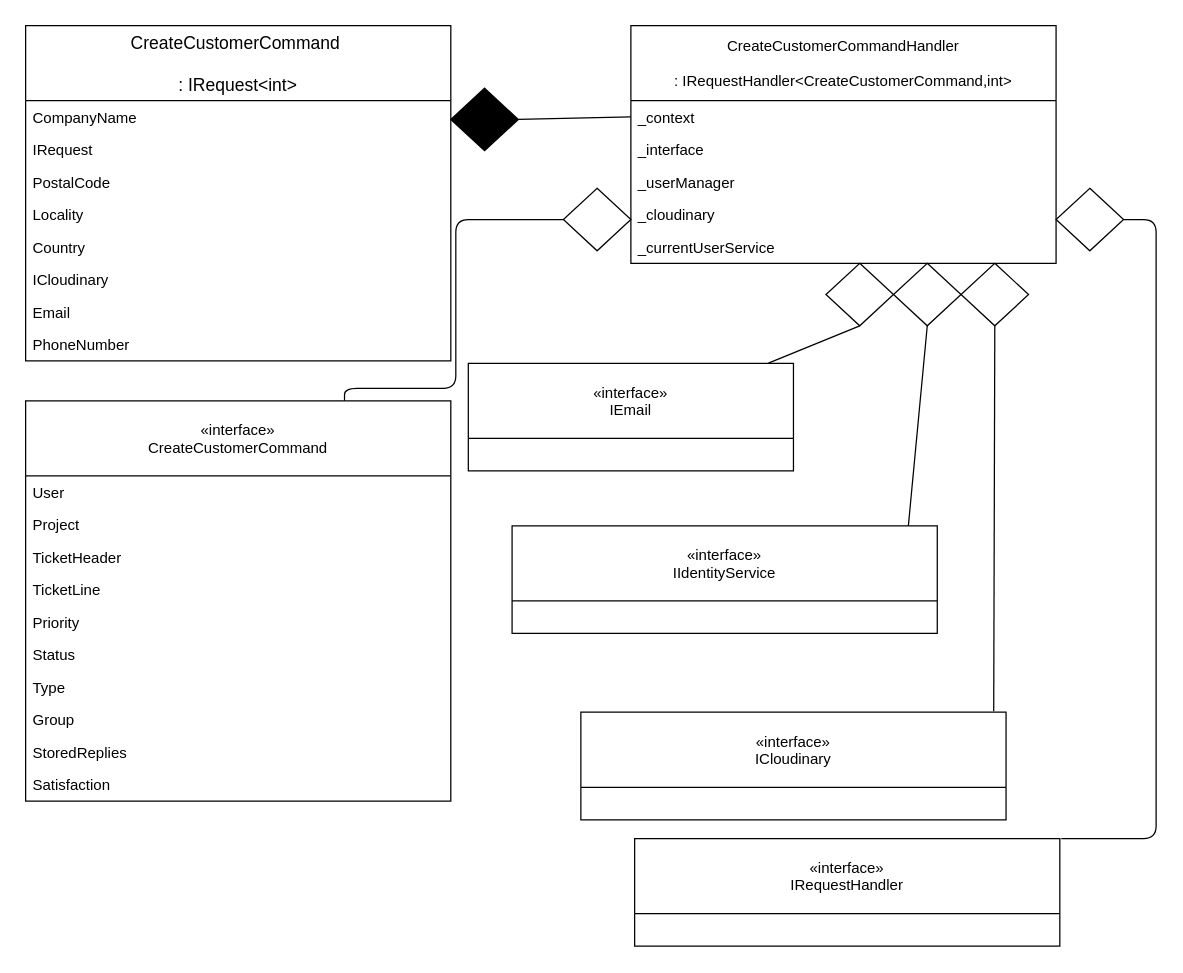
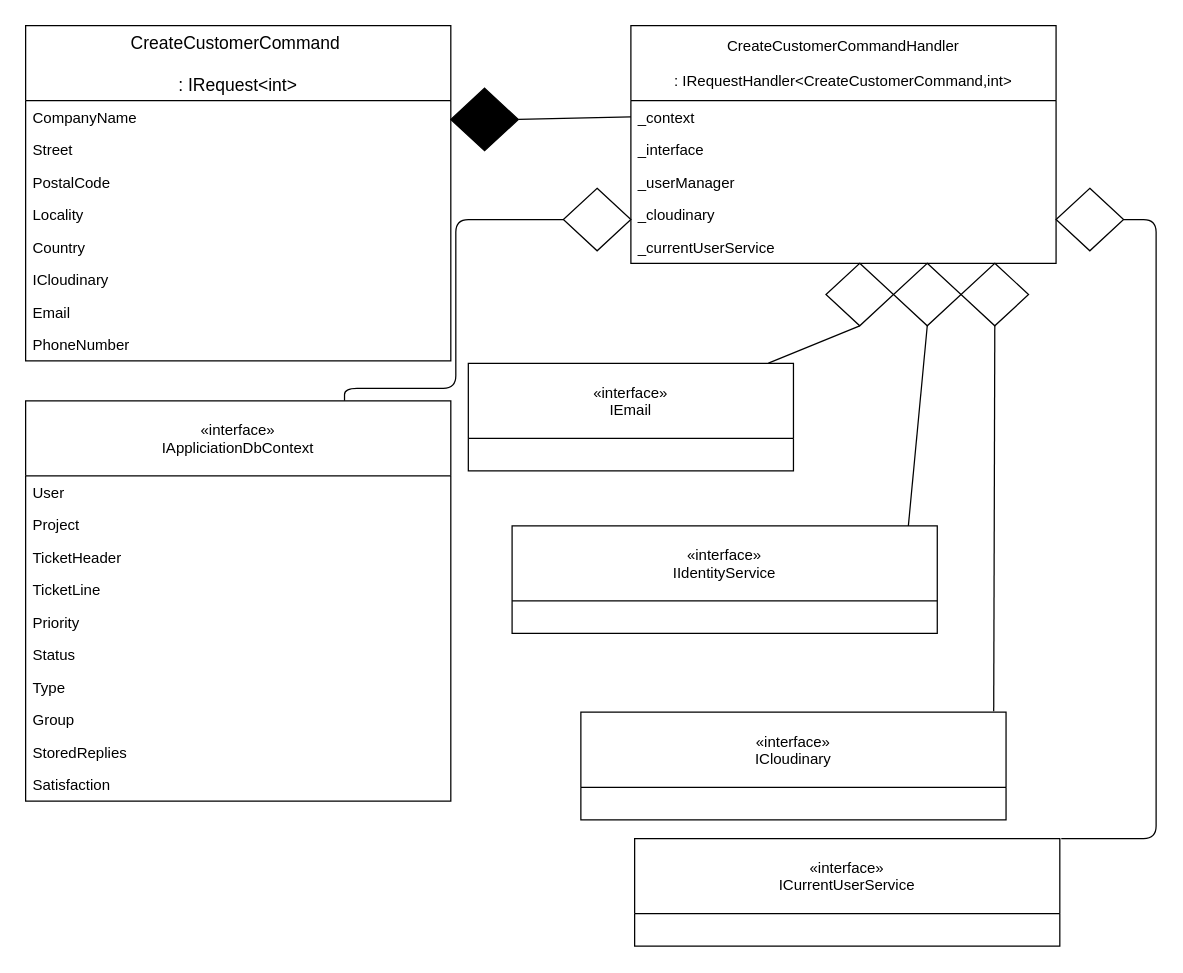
  <mxCell id="0" />
  <mxCell id="1" parent="0" />
- <mxCell id="2" value="«interface»&#10;CreateCustomerCommand" style="swimlane;fontStyle=0;childLayout=stackLayout;horizontal=1;startSize=60;fillColor=none;horizontalStack=0;resizeParent=1;resizeParentMax=0;resizeLast=0;collapsible=1;marginBottom=0;" vertex="1" parent="1"><mxGeometry x="20" y="320" width="340" height="320" as="geometry" /></mxCell>
+ <mxCell id="2" value="«interface»&#10;IAppliciationDbContext" style="swimlane;fontStyle=0;childLayout=stackLayout;horizontal=1;startSize=60;fillColor=none;horizontalStack=0;resizeParent=1;resizeParentMax=0;resizeLast=0;collapsible=1;marginBottom=0;" vertex="1" parent="1"><mxGeometry x="20" y="320" width="340" height="320" as="geometry" /></mxCell>
  <mxCell id="3" value="User" style="text;strokeColor=none;fillColor=none;align=left;verticalAlign=top;spacingLeft=4;spacingRight=4;overflow=hidden;rotatable=0;points=[[0,0.5],[1,0.5]];portConstraint=eastwest;" vertex="1" parent="2"><mxGeometry y="60" width="340" height="26" as="geometry" /></mxCell>
  <mxCell id="4" value="Project" style="text;strokeColor=none;fillColor=none;align=left;verticalAlign=top;spacingLeft=4;spacingRight=4;overflow=hidden;rotatable=0;points=[[0,0.5],[1,0.5]];portConstraint=eastwest;" vertex="1" parent="2"><mxGeometry y="86" width="340" height="26" as="geometry" /></mxCell>
  <mxCell id="5" value="TicketHeader" style="text;strokeColor=none;fillColor=none;align=left;verticalAlign=top;spacingLeft=4;spacingRight=4;overflow=hidden;rotatable=0;points=[[0,0.5],[1,0.5]];portConstraint=eastwest;" vertex="1" parent="2"><mxGeometry y="112" width="340" height="26" as="geometry" /></mxCell>
  <mxCell id="6" value="TicketLine" style="text;strokeColor=none;fillColor=none;align=left;verticalAlign=top;spacingLeft=4;spacingRight=4;overflow=hidden;rotatable=0;points=[[0,0.5],[1,0.5]];portConstraint=eastwest;" vertex="1" parent="2"><mxGeometry y="138" width="340" height="26" as="geometry" /></mxCell>
  <mxCell id="7" value="Priority" style="text;strokeColor=none;fillColor=none;align=left;verticalAlign=top;spacingLeft=4;spacingRight=4;overflow=hidden;rotatable=0;points=[[0,0.5],[1,0.5]];portConstraint=eastwest;" vertex="1" parent="2"><mxGeometry y="164" width="340" height="26" as="geometry" /></mxCell>
  <mxCell id="8" value="Status" style="text;strokeColor=none;fillColor=none;align=left;verticalAlign=top;spacingLeft=4;spacingRight=4;overflow=hidden;rotatable=0;points=[[0,0.5],[1,0.5]];portConstraint=eastwest;" vertex="1" parent="2"><mxGeometry y="190" width="340" height="26" as="geometry" /></mxCell>
  <mxCell id="9" value="Type" style="text;strokeColor=none;fillColor=none;align=left;verticalAlign=top;spacingLeft=4;spacingRight=4;overflow=hidden;rotatable=0;points=[[0,0.5],[1,0.5]];portConstraint=eastwest;" vertex="1" parent="2"><mxGeometry y="216" width="340" height="26" as="geometry" /></mxCell>
  <mxCell id="10" value="Group" style="text;strokeColor=none;fillColor=none;align=left;verticalAlign=top;spacingLeft=4;spacingRight=4;overflow=hidden;rotatable=0;points=[[0,0.5],[1,0.5]];portConstraint=eastwest;" vertex="1" parent="2"><mxGeometry y="242" width="340" height="26" as="geometry" /></mxCell>
  <mxCell id="11" value="StoredReplies" style="text;strokeColor=none;fillColor=none;align=left;verticalAlign=top;spacingLeft=4;spacingRight=4;overflow=hidden;rotatable=0;points=[[0,0.5],[1,0.5]];portConstraint=eastwest;" vertex="1" parent="2"><mxGeometry y="268" width="340" height="26" as="geometry" /></mxCell>
  <mxCell id="12" value="Satisfaction" style="text;strokeColor=none;fillColor=none;align=left;verticalAlign=top;spacingLeft=4;spacingRight=4;overflow=hidden;rotatable=0;points=[[0,0.5],[1,0.5]];portConstraint=eastwest;" vertex="1" parent="2"><mxGeometry y="294" width="340" height="26" as="geometry" /></mxCell>
  <mxCell id="13" value="CreateCustomerCommand &#10;&#10;: IRequest&lt;int&gt;" style="swimlane;fontStyle=0;childLayout=stackLayout;horizontal=1;startSize=60;horizontalStack=0;resizeParent=1;resizeParentMax=0;resizeLast=0;collapsible=1;marginBottom=0;align=center;fontSize=14;" vertex="1" parent="1"><mxGeometry x="20" y="20" width="340" height="268" as="geometry" /></mxCell>
  <mxCell id="14" value="CompanyName" style="text;strokeColor=none;fillColor=none;align=left;verticalAlign=top;spacingLeft=4;spacingRight=4;overflow=hidden;rotatable=0;points=[[0,0.5],[1,0.5]];portConstraint=eastwest;" vertex="1" parent="13"><mxGeometry y="60" width="340" height="26" as="geometry" /></mxCell>
- <mxCell id="15" value="IRequest" style="text;strokeColor=none;fillColor=none;align=left;verticalAlign=top;spacingLeft=4;spacingRight=4;overflow=hidden;rotatable=0;points=[[0,0.5],[1,0.5]];portConstraint=eastwest;" vertex="1" parent="13"><mxGeometry y="86" width="340" height="26" as="geometry" /></mxCell>
+ <mxCell id="15" value="Street" style="text;strokeColor=none;fillColor=none;align=left;verticalAlign=top;spacingLeft=4;spacingRight=4;overflow=hidden;rotatable=0;points=[[0,0.5],[1,0.5]];portConstraint=eastwest;" vertex="1" parent="13"><mxGeometry y="86" width="340" height="26" as="geometry" /></mxCell>
  <mxCell id="16" value="PostalCode" style="text;strokeColor=none;fillColor=none;align=left;verticalAlign=top;spacingLeft=4;spacingRight=4;overflow=hidden;rotatable=0;points=[[0,0.5],[1,0.5]];portConstraint=eastwest;" vertex="1" parent="13"><mxGeometry y="112" width="340" height="26" as="geometry" /></mxCell>
  <mxCell id="17" value="Locality" style="text;strokeColor=none;fillColor=none;align=left;verticalAlign=top;spacingLeft=4;spacingRight=4;overflow=hidden;rotatable=0;points=[[0,0.5],[1,0.5]];portConstraint=eastwest;" vertex="1" parent="13"><mxGeometry y="138" width="340" height="26" as="geometry" /></mxCell>
  <mxCell id="18" value="Country" style="text;strokeColor=none;fillColor=none;align=left;verticalAlign=top;spacingLeft=4;spacingRight=4;overflow=hidden;rotatable=0;points=[[0,0.5],[1,0.5]];portConstraint=eastwest;" vertex="1" parent="13"><mxGeometry y="164" width="340" height="26" as="geometry" /></mxCell>
  <mxCell id="19" value="ICloudinary" style="text;strokeColor=none;fillColor=none;align=left;verticalAlign=top;spacingLeft=4;spacingRight=4;overflow=hidden;rotatable=0;points=[[0,0.5],[1,0.5]];portConstraint=eastwest;" vertex="1" parent="13"><mxGeometry y="190" width="340" height="26" as="geometry" /></mxCell>
  <mxCell id="20" value="Email" style="text;strokeColor=none;fillColor=none;align=left;verticalAlign=top;spacingLeft=4;spacingRight=4;overflow=hidden;rotatable=0;points=[[0,0.5],[1,0.5]];portConstraint=eastwest;" vertex="1" parent="13"><mxGeometry y="216" width="340" height="26" as="geometry" /></mxCell>
  <mxCell id="21" value="PhoneNumber" style="text;strokeColor=none;fillColor=none;align=left;verticalAlign=top;spacingLeft=4;spacingRight=4;overflow=hidden;rotatable=0;points=[[0,0.5],[1,0.5]];portConstraint=eastwest;" vertex="1" parent="13"><mxGeometry y="242" width="340" height="26" as="geometry" /></mxCell>
  <mxCell id="22" value="CreateCustomerCommandHandler&#10;&#10;: IRequestHandler&lt;CreateCustomerCommand,int&gt;" style="swimlane;fontStyle=0;childLayout=stackLayout;horizontal=1;startSize=60;fillColor=none;horizontalStack=0;resizeParent=1;resizeParentMax=0;resizeLast=0;collapsible=1;marginBottom=0;" vertex="1" parent="1"><mxGeometry x="504" y="20" width="340" height="190" as="geometry" /></mxCell>
  <mxCell id="23" value="_context" style="text;strokeColor=none;fillColor=none;align=left;verticalAlign=top;spacingLeft=4;spacingRight=4;overflow=hidden;rotatable=0;points=[[0,0.5],[1,0.5]];portConstraint=eastwest;" vertex="1" parent="22"><mxGeometry y="60" width="340" height="26" as="geometry" /></mxCell>
  <mxCell id="24" value="_interface" style="text;strokeColor=none;fillColor=none;align=left;verticalAlign=top;spacingLeft=4;spacingRight=4;overflow=hidden;rotatable=0;points=[[0,0.5],[1,0.5]];portConstraint=eastwest;" vertex="1" parent="22"><mxGeometry y="86" width="340" height="26" as="geometry" /></mxCell>
  <mxCell id="25" value="_userManager" style="text;strokeColor=none;fillColor=none;align=left;verticalAlign=top;spacingLeft=4;spacingRight=4;overflow=hidden;rotatable=0;points=[[0,0.5],[1,0.5]];portConstraint=eastwest;" vertex="1" parent="22"><mxGeometry y="112" width="340" height="26" as="geometry" /></mxCell>
  <mxCell id="26" value="_cloudinary" style="text;strokeColor=none;fillColor=none;align=left;verticalAlign=top;spacingLeft=4;spacingRight=4;overflow=hidden;rotatable=0;points=[[0,0.5],[1,0.5]];portConstraint=eastwest;" vertex="1" parent="22"><mxGeometry y="138" width="340" height="26" as="geometry" /></mxCell>
  <mxCell id="27" value="_currentUserService" style="text;strokeColor=none;fillColor=none;align=left;verticalAlign=top;spacingLeft=4;spacingRight=4;overflow=hidden;rotatable=0;points=[[0,0.5],[1,0.5]];portConstraint=eastwest;" vertex="1" parent="22"><mxGeometry y="164" width="340" height="26" as="geometry" /></mxCell>
  <mxCell id="28" value="" style="endArrow=none;html=1;entryX=0;entryY=0.5;entryDx=0;entryDy=0;exitX=1;exitY=0.5;exitDx=0;exitDy=0;exitPerimeter=0;" edge="1" parent="1" source="29" target="23"><mxGeometry width="50" height="50" relative="1" as="geometry"><mxPoint x="414" y="93" as="sourcePoint" /><mxPoint x="544" y="350" as="targetPoint" /></mxGeometry></mxCell>
  <mxCell id="29" value="" style="strokeWidth=1;html=1;shape=mxgraph.flowchart.decision;whiteSpace=wrap;fillColor=#000000;" vertex="1" parent="1"><mxGeometry x="360" y="70" width="54" height="50" as="geometry" /></mxCell>
  <mxCell id="30" value="" style="endArrow=none;html=1;entryX=0.75;entryY=0;entryDx=0;entryDy=0;exitX=0;exitY=0.5;exitDx=0;exitDy=0;exitPerimeter=0;" edge="1" parent="1" source="31" target="2"><mxGeometry width="50" height="50" relative="1" as="geometry"><mxPoint x="414" y="193" as="sourcePoint" /><mxPoint x="350" y="410" as="targetPoint" /><Array as="points"><mxPoint x="364" y="175" /><mxPoint x="364" y="310" /><mxPoint x="275" y="310" /></Array></mxGeometry></mxCell>
  <mxCell id="31" value="" style="strokeWidth=1;html=1;shape=mxgraph.flowchart.decision;whiteSpace=wrap;" vertex="1" parent="1"><mxGeometry x="450" y="150" width="54" height="50" as="geometry" /></mxCell>
  <mxCell id="32" value="" style="endArrow=none;html=1;entryX=0.923;entryY=-0.002;entryDx=0;entryDy=0;exitX=0.5;exitY=1;exitDx=0;exitDy=0;exitPerimeter=0;entryPerimeter=0;" edge="1" parent="1" source="33" target="38"><mxGeometry width="50" height="50" relative="1" as="geometry"><mxPoint x="578" y="227" as="sourcePoint" /><mxPoint x="898" y="344" as="targetPoint" /></mxGeometry></mxCell>
  <mxCell id="33" value="" style="strokeWidth=1;html=1;shape=mxgraph.flowchart.decision;whiteSpace=wrap;" vertex="1" parent="1"><mxGeometry x="660" y="210" width="54" height="50" as="geometry" /></mxCell>
  <mxCell id="34" value="" style="endArrow=none;html=1;entryX=0.932;entryY=0;entryDx=0;entryDy=0;exitX=0.5;exitY=1;exitDx=0;exitDy=0;exitPerimeter=0;entryPerimeter=0;" edge="1" parent="1" source="35" target="39"><mxGeometry width="50" height="50" relative="1" as="geometry"><mxPoint x="632" y="227" as="sourcePoint" /><mxPoint x="798" y="320" as="targetPoint" /></mxGeometry></mxCell>
  <mxCell id="35" value="" style="strokeWidth=1;html=1;shape=mxgraph.flowchart.decision;whiteSpace=wrap;" vertex="1" parent="1"><mxGeometry x="714" y="210" width="54" height="50" as="geometry" /></mxCell>
  <mxCell id="36" value="" style="strokeWidth=1;html=1;shape=mxgraph.flowchart.decision;whiteSpace=wrap;" vertex="1" parent="1"><mxGeometry x="768" y="210" width="54" height="50" as="geometry" /></mxCell>
  <mxCell id="37" value="" style="endArrow=none;html=1;exitX=0.5;exitY=1;exitDx=0;exitDy=0;exitPerimeter=0;entryX=0.971;entryY=-0.008;entryDx=0;entryDy=0;entryPerimeter=0;" edge="1" parent="1" source="36" target="40"><mxGeometry width="50" height="50" relative="1" as="geometry"><mxPoint x="656" y="226" as="sourcePoint" /><mxPoint x="795" y="540" as="targetPoint" /></mxGeometry></mxCell>
  <mxCell id="38" value="«interface»&#10;IEmail" style="swimlane;fontStyle=0;childLayout=stackLayout;horizontal=1;startSize=60;fillColor=none;horizontalStack=0;resizeParent=1;resizeParentMax=0;resizeLast=0;collapsible=1;marginBottom=0;" vertex="1" parent="1"><mxGeometry x="374" y="290" width="260" height="86" as="geometry" /></mxCell>
  <mxCell id="39" value="«interface»&#10;IIdentityService" style="swimlane;fontStyle=0;childLayout=stackLayout;horizontal=1;startSize=60;fillColor=none;horizontalStack=0;resizeParent=1;resizeParentMax=0;resizeLast=0;collapsible=1;marginBottom=0;" vertex="1" parent="1"><mxGeometry x="409" y="420" width="340" height="86" as="geometry" /></mxCell>
  <mxCell id="40" value="«interface»&#10;ICloudinary" style="swimlane;fontStyle=0;childLayout=stackLayout;horizontal=1;startSize=60;fillColor=none;horizontalStack=0;resizeParent=1;resizeParentMax=0;resizeLast=0;collapsible=1;marginBottom=0;" vertex="1" parent="1"><mxGeometry x="464" y="569" width="340" height="86" as="geometry" /></mxCell>
- <mxCell id="41" value="«interface»&#10;IRequestHandler" style="swimlane;fontStyle=0;childLayout=stackLayout;horizontal=1;startSize=60;fillColor=none;horizontalStack=0;resizeParent=1;resizeParentMax=0;resizeLast=0;collapsible=1;marginBottom=0;" vertex="1" parent="1"><mxGeometry x="507" y="670" width="340" height="86" as="geometry" /></mxCell>
+ <mxCell id="41" value="«interface»&#10;ICurrentUserService" style="swimlane;fontStyle=0;childLayout=stackLayout;horizontal=1;startSize=60;fillColor=none;horizontalStack=0;resizeParent=1;resizeParentMax=0;resizeLast=0;collapsible=1;marginBottom=0;" vertex="1" parent="1"><mxGeometry x="507" y="670" width="340" height="86" as="geometry" /></mxCell>
  <mxCell id="42" value="" style="endArrow=none;html=1;exitX=1;exitY=0.5;exitDx=0;exitDy=0;exitPerimeter=0;entryX=0.971;entryY=-0.008;entryDx=0;entryDy=0;entryPerimeter=0;" edge="1" source="43" parent="1"><mxGeometry width="50" height="50" relative="1" as="geometry"><mxPoint x="710" y="342.69" as="sourcePoint" /><mxPoint x="848.14" y="670.002" as="targetPoint" /><Array as="points"><mxPoint x="924" y="175" /><mxPoint x="924" y="670" /></Array></mxGeometry></mxCell>
  <mxCell id="43" value="" style="strokeWidth=1;html=1;shape=mxgraph.flowchart.decision;whiteSpace=wrap;" vertex="1" parent="1"><mxGeometry x="844" y="150" width="54" height="50" as="geometry" /></mxCell>
